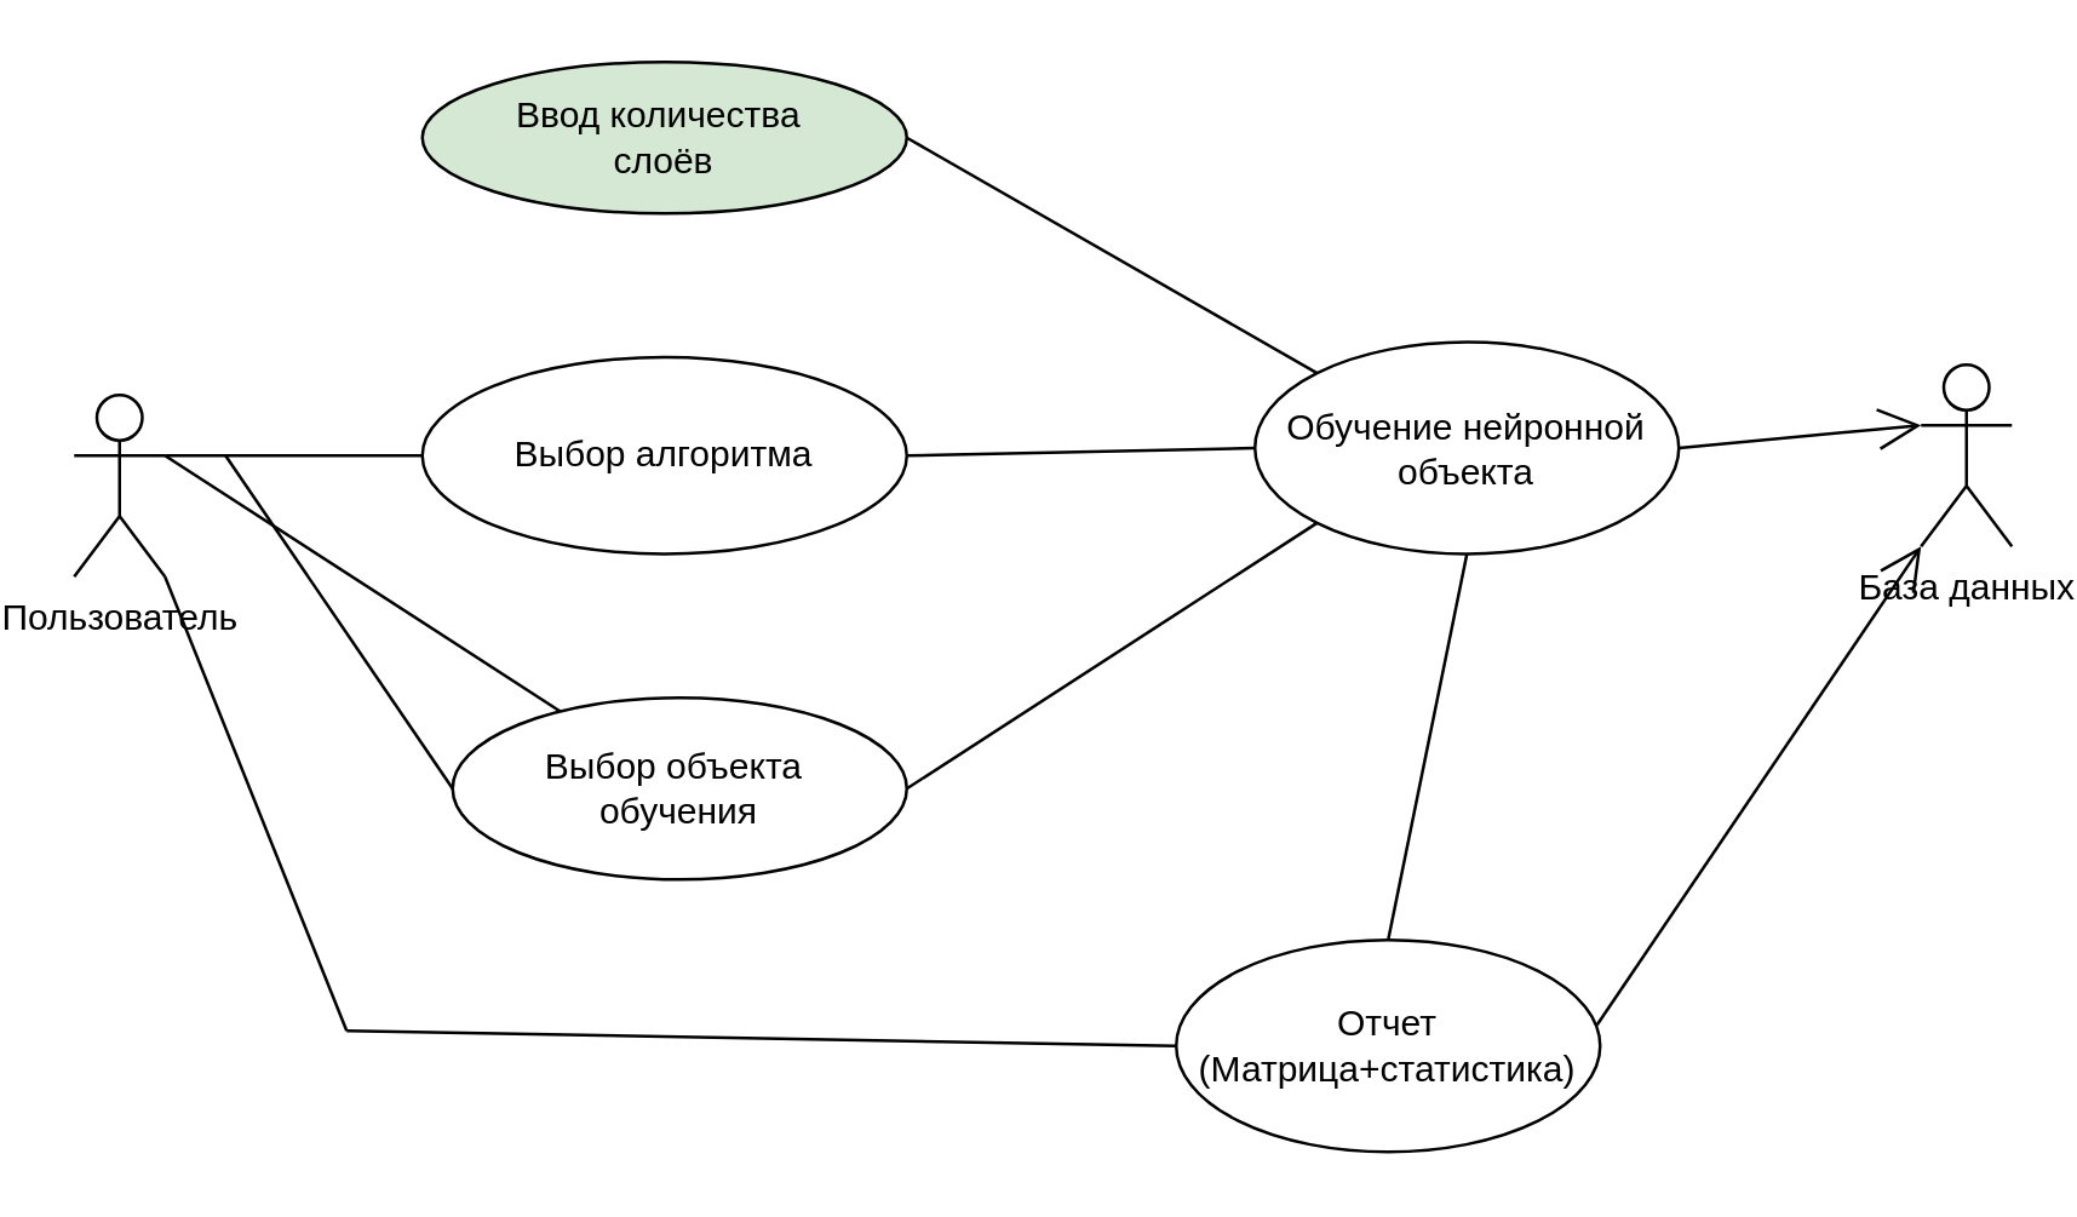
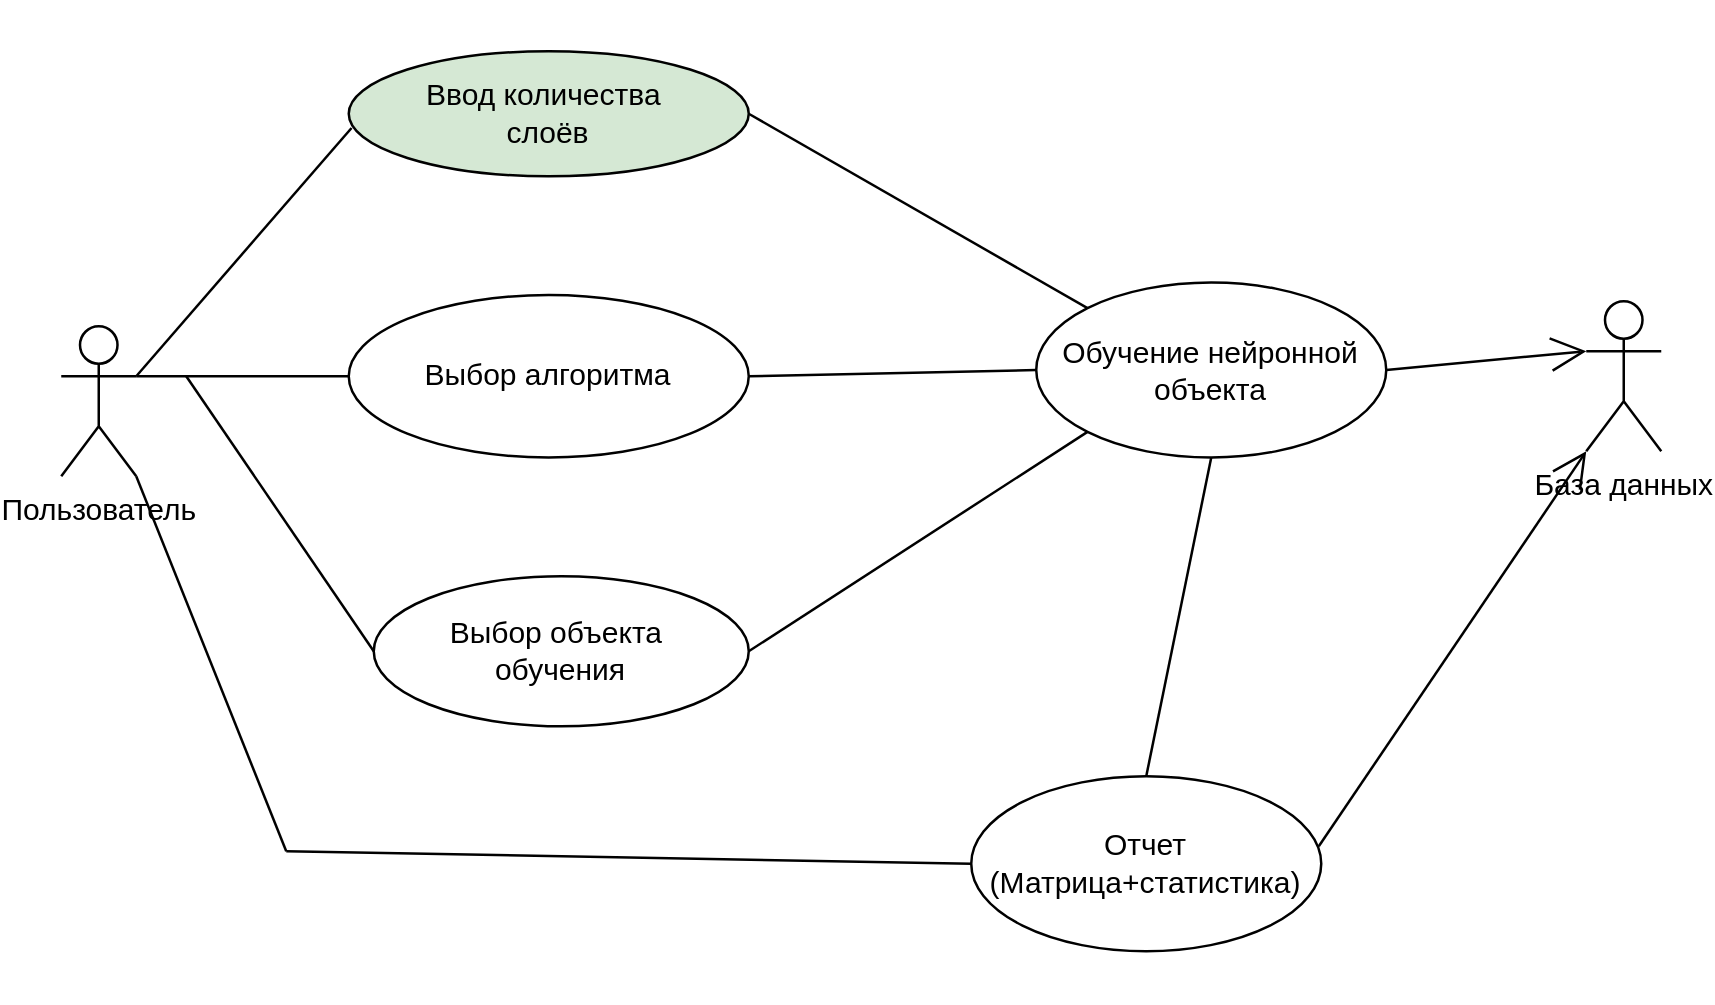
  <mxCell id="0" />
  <mxCell id="1" parent="0" />
  <mxCell id="2" value="Пользователь&lt;br&gt;&lt;div style=&quot;text-align: justify&quot;&gt;&lt;/div&gt;" style="shape=umlActor;verticalLabelPosition=bottom;verticalAlign=top;html=1;" vertex="1" parent="1"><mxGeometry x="20" y="130" width="30" height="60" as="geometry" /></mxCell>
- <mxCell id="3" value="" style="endArrow=none;html=1;exitX=1;exitY=0.333;exitDx=0;exitDy=0;exitPerimeter=0;" edge="1" parent="1" source="2" target="19"><mxGeometry width="50" height="50" relative="1" as="geometry"><mxPoint x="360" y="150" as="sourcePoint" /><mxPoint x="170" y="35" as="targetPoint" /></mxGeometry></mxCell>
+ <mxCell id="3" value="" style="endArrow=none;html=1;entryX=0.007;entryY=0.614;entryDx=0;entryDy=0;exitX=1;exitY=0.333;exitDx=0;exitDy=0;exitPerimeter=0;entryPerimeter=0;" edge="1" parent="1" source="2" target="18"><mxGeometry width="50" height="50" relative="1" as="geometry"><mxPoint x="360" y="150" as="sourcePoint" /><mxPoint x="170" y="35" as="targetPoint" /></mxGeometry></mxCell>
  <mxCell id="4" value="" style="endArrow=none;html=1;exitX=0;exitY=0.5;exitDx=0;exitDy=0;entryX=1;entryY=0.333;entryDx=0;entryDy=0;entryPerimeter=0;" edge="1" parent="1" source="17" target="2"><mxGeometry width="50" height="50" relative="1" as="geometry"><mxPoint x="170" y="155" as="sourcePoint" /><mxPoint x="410" y="100" as="targetPoint" /></mxGeometry></mxCell>
  <mxCell id="5" value="" style="endArrow=none;html=1;entryX=0;entryY=0.5;entryDx=0;entryDy=0;" edge="1" parent="1" target="19"><mxGeometry width="50" height="50" relative="1" as="geometry"><mxPoint x="70" y="150" as="sourcePoint" /><mxPoint x="170" y="275" as="targetPoint" /></mxGeometry></mxCell>
  <mxCell id="6" value="Обучение нейронной&lt;br&gt;объекта" style="ellipse;whiteSpace=wrap;html=1;" vertex="1" parent="1"><mxGeometry x="410" y="112.5" width="140" height="70" as="geometry" /></mxCell>
  <mxCell id="7" value="База данных" style="shape=umlActor;verticalLabelPosition=bottom;verticalAlign=top;html=1;" vertex="1" parent="1"><mxGeometry x="630" y="120" width="30" height="60" as="geometry" /></mxCell>
  <mxCell id="8" value="" style="endArrow=open;endFill=1;endSize=12;html=1;entryX=0;entryY=0.333;entryDx=0;entryDy=0;entryPerimeter=0;exitX=1;exitY=0.5;exitDx=0;exitDy=0;" edge="1" parent="1" source="6" target="7"><mxGeometry width="160" relative="1" as="geometry"><mxPoint x="300" y="190" as="sourcePoint" /><mxPoint x="460" y="190" as="targetPoint" /><Array as="points" /></mxGeometry></mxCell>
  <mxCell id="9" value="" style="endArrow=none;html=1;exitX=1;exitY=0.5;exitDx=0;exitDy=0;entryX=0;entryY=0;entryDx=0;entryDy=0;" edge="1" parent="1" source="18" target="6"><mxGeometry width="50" height="50" relative="1" as="geometry"><mxPoint x="280" y="35" as="sourcePoint" /><mxPoint x="370" y="130" as="targetPoint" /></mxGeometry></mxCell>
  <mxCell id="10" value="" style="endArrow=none;html=1;exitX=1;exitY=0.5;exitDx=0;exitDy=0;entryX=0;entryY=0.5;entryDx=0;entryDy=0;" edge="1" parent="1" source="17" target="6"><mxGeometry width="50" height="50" relative="1" as="geometry"><mxPoint x="280" y="155" as="sourcePoint" /><mxPoint x="400" y="160" as="targetPoint" /></mxGeometry></mxCell>
  <mxCell id="11" value="" style="endArrow=none;html=1;exitX=1;exitY=0.5;exitDx=0;exitDy=0;entryX=0;entryY=1;entryDx=0;entryDy=0;" edge="1" parent="1" source="19" target="6"><mxGeometry width="50" height="50" relative="1" as="geometry"><mxPoint x="280" y="275" as="sourcePoint" /><mxPoint x="400" y="160" as="targetPoint" /></mxGeometry></mxCell>
  <mxCell id="12" value="Отчет &lt;br&gt;(Матрица+статистика)" style="ellipse;whiteSpace=wrap;html=1;" vertex="1" parent="1"><mxGeometry x="384" y="310" width="140" height="70" as="geometry" /></mxCell>
  <mxCell id="13" value="" style="endArrow=none;html=1;exitX=1;exitY=1;exitDx=0;exitDy=0;exitPerimeter=0;" edge="1" parent="1" source="2"><mxGeometry width="50" height="50" relative="1" as="geometry"><mxPoint x="40" y="340" as="sourcePoint" /><mxPoint x="110" y="340" as="targetPoint" /></mxGeometry></mxCell>
  <mxCell id="14" value="" style="endArrow=none;html=1;entryX=0;entryY=0.5;entryDx=0;entryDy=0;" edge="1" parent="1" target="12"><mxGeometry width="50" height="50" relative="1" as="geometry"><mxPoint x="110" y="340" as="sourcePoint" /><mxPoint x="390" y="340" as="targetPoint" /></mxGeometry></mxCell>
  <mxCell id="15" value="" style="endArrow=open;endFill=1;endSize=12;html=1;entryX=0;entryY=1;entryDx=0;entryDy=0;entryPerimeter=0;exitX=0.993;exitY=0.4;exitDx=0;exitDy=0;exitPerimeter=0;" edge="1" parent="1" source="12" target="7"><mxGeometry width="160" relative="1" as="geometry"><mxPoint x="300" y="180" as="sourcePoint" /><mxPoint x="460" y="180" as="targetPoint" /></mxGeometry></mxCell>
  <mxCell id="16" value="" style="endArrow=none;html=1;exitX=0.5;exitY=0;exitDx=0;exitDy=0;entryX=0.5;entryY=1;entryDx=0;entryDy=0;" edge="1" parent="1" source="12" target="6"><mxGeometry width="50" height="50" relative="1" as="geometry"><mxPoint x="350" y="200" as="sourcePoint" /><mxPoint x="400" y="150" as="targetPoint" /></mxGeometry></mxCell>
  <mxCell id="17" value="&lt;span&gt;Выбор алгоритма&lt;/span&gt;" style="ellipse;whiteSpace=wrap;html=1;" vertex="1" parent="1"><mxGeometry x="135" y="117.5" width="160" height="65" as="geometry" /></mxCell>
  <mxCell id="18" value="&lt;span&gt;Ввод количества&amp;nbsp;&lt;/span&gt;&lt;br&gt;&lt;span&gt;слоёв&lt;/span&gt;" style="ellipse;whiteSpace=wrap;html=1;fillColor=#d5e8d4;" vertex="1" parent="1"><mxGeometry x="135" y="20" width="160" height="50" as="geometry" /></mxCell>
  <mxCell id="19" value="&lt;span&gt;Выбор объекта&amp;nbsp;&lt;/span&gt;&lt;br&gt;&lt;span&gt;обучения&lt;/span&gt;" style="ellipse;whiteSpace=wrap;html=1;" vertex="1" parent="1"><mxGeometry x="145" y="230" width="150" height="60" as="geometry" /></mxCell>
